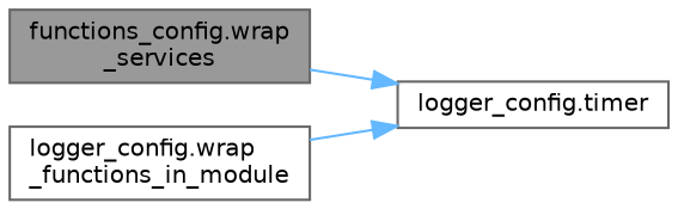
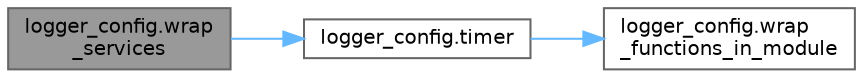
  digraph {
    rankdir=LR
    node [color=grey40 fillcolor=white fontname=Helvetica fontsize=10 shape=box style=filled]
    edge [color=steelblue1 fontname=Helvetica fontsize=10 labelfontname=Helvetica labelfontsize=10 style=solid]
-   n1 [color=gray40 fillcolor=grey60 fontcolor=black height=0.2 label="functions_config.wrap\l_services" width=0.4]
+   n1 [color=gray40 fillcolor=grey60 fontcolor=black height=0.2 label="logger_config.wrap\l_services" width=0.4]
    n2 [height=0.2 label="logger_config.timer" width=0.4]
    n3 [height=0.2 label="logger_config.wrap\l_functions_in_module" width=0.4]
    n1 -> n2
-   n3 -> n2
+   n2 -> n3
  }
